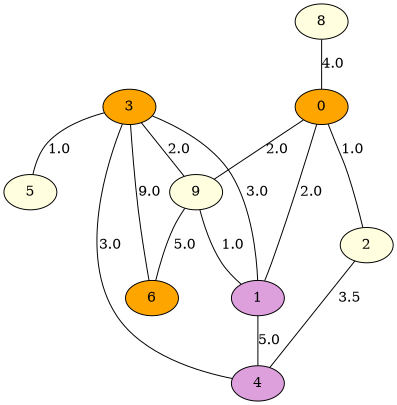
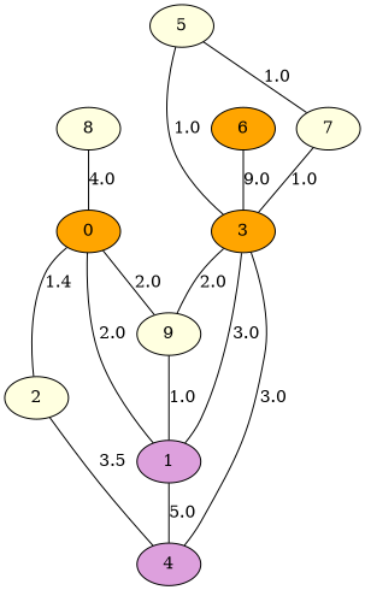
  graph {
    node [fillcolor=lightyellow style=filled]
    5
+   7
    3 [fillcolor=orange]
    9
    6 [fillcolor=orange]
    1 [fillcolor=plum]
    0 [fillcolor=orange]
    8
    2
    4 [fillcolor=plum]
+   5 -- 7 [label=1.0]
+   7 -- 3 [label=1.0]
    3 -- 5 [label=1.0]
    3 -- 9 [label=2.0]
-   9 -- 6 [label=5.0]
    9 -- 1 [label=1.0]
    6 -- 3 [label=9.0]
    1 -- 3 [label=3.0]
    1 -- 4 [label=5.0]
    0 -- 9 [label=2.0]
    0 -- 1 [label=2.0]
-   0 -- 2 [label=1.0]
+   0 -- 2 [label=1.4]
    8 -- 0 [label=4.0]
    2 -- 4 [label=3.5]
    4 -- 3 [label=3.0]
  }
